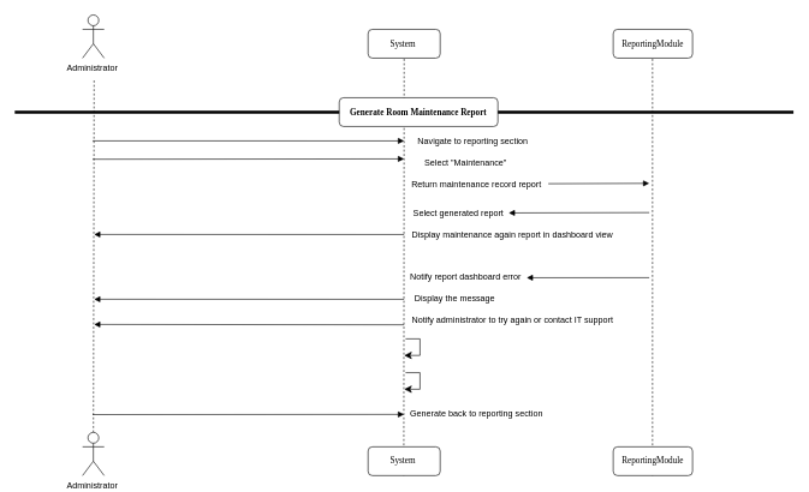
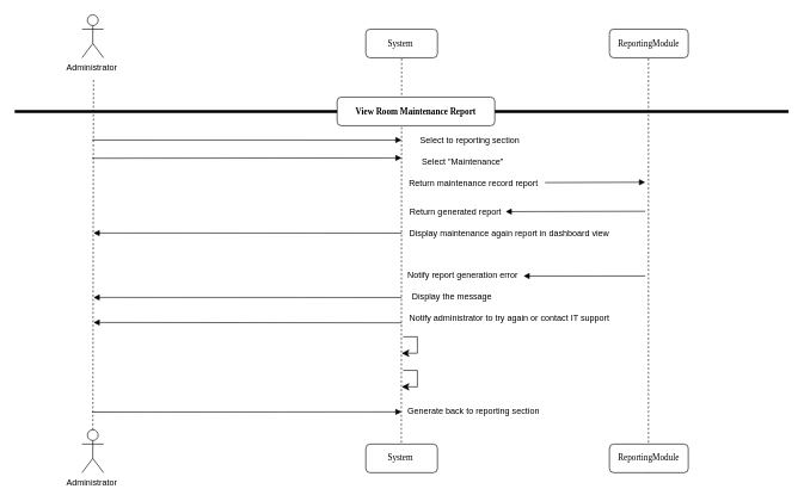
  <mxCell id="0" />
  <mxCell id="1" parent="0" />
  <mxCell id="2" value="ReportingModule" style="shape=umlLifeline;perimeter=lifelinePerimeter;whiteSpace=wrap;html=1;container=1;collapsible=0;recursiveResize=0;outlineConnect=0;rounded=1;shadow=0;comic=0;labelBackgroundColor=none;strokeWidth=1;fontFamily=Verdana;fontSize=12;align=center;" vertex="1" parent="1"><mxGeometry x="850" y="40" width="110" height="40" as="geometry" /></mxCell>
  <mxCell id="3" value="" style="endArrow=none;dashed=1;html=1;rounded=0;" edge="1" parent="1" source="21"><mxGeometry width="50" height="50" relative="1" as="geometry"><mxPoint x="130" y="690" as="sourcePoint" /><mxPoint x="130" y="110" as="targetPoint" /></mxGeometry></mxCell>
  <mxCell id="4" value="Administrator&amp;nbsp;" style="shape=umlActor;verticalLabelPosition=bottom;verticalAlign=top;html=1;outlineConnect=0;" vertex="1" parent="1"><mxGeometry x="114" y="20" width="30" height="60" as="geometry" /></mxCell>
  <mxCell id="5" value="System&amp;nbsp;" style="shape=umlLifeline;perimeter=lifelinePerimeter;whiteSpace=wrap;html=1;container=1;collapsible=0;recursiveResize=0;outlineConnect=0;rounded=1;shadow=0;comic=0;labelBackgroundColor=none;strokeWidth=1;fontFamily=Verdana;fontSize=12;align=center;" vertex="1" parent="1"><mxGeometry x="510" y="40" width="100" height="40" as="geometry" /></mxCell>
  <mxCell id="6" value="" style="endArrow=none;dashed=1;html=1;rounded=0;" edge="1" parent="1" source="20"><mxGeometry width="50" height="50" relative="1" as="geometry"><mxPoint x="560" y="690" as="sourcePoint" /><mxPoint x="560" y="80" as="targetPoint" /></mxGeometry></mxCell>
  <mxCell id="7" value="" style="endArrow=none;dashed=1;html=1;rounded=0;" edge="1" parent="1" source="14" target="2"><mxGeometry width="50" height="50" relative="1" as="geometry"><mxPoint x="850" y="690" as="sourcePoint" /><mxPoint x="750" y="-110" as="targetPoint" /></mxGeometry></mxCell>
  <mxCell id="8" value="" style="line;strokeWidth=4;html=1;perimeter=backbonePerimeter;points=[];outlineConnect=0;" vertex="1" parent="1"><mxGeometry x="20" y="150" width="1080" height="10" as="geometry" /></mxCell>
- <mxCell id="9" value="&lt;b&gt;Generate Room Maintenance Report&lt;/b&gt;" style="shape=umlLifeline;perimeter=lifelinePerimeter;whiteSpace=wrap;html=1;container=1;collapsible=0;recursiveResize=0;outlineConnect=0;rounded=1;shadow=0;comic=0;labelBackgroundColor=none;strokeWidth=1;fontFamily=Verdana;fontSize=12;align=center;" vertex="1" parent="1"><mxGeometry x="470" y="135" width="220" height="40" as="geometry" /></mxCell>
- <mxCell id="10" value="Navigate to reporting section" style="text;html=1;align=center;verticalAlign=middle;resizable=0;points=[];autosize=1;strokeColor=none;fillColor=none;" vertex="1" parent="1"><mxGeometry x="565" y="180" width="180" height="30" as="geometry" /></mxCell>
+ <mxCell id="9" value="&lt;b&gt;View Room Maintenance Report&lt;/b&gt;" style="shape=umlLifeline;perimeter=lifelinePerimeter;whiteSpace=wrap;html=1;container=1;collapsible=0;recursiveResize=0;outlineConnect=0;rounded=1;shadow=0;comic=0;labelBackgroundColor=none;strokeWidth=1;fontFamily=Verdana;fontSize=12;align=center;" vertex="1" parent="1"><mxGeometry x="470" y="135" width="220" height="40" as="geometry" /></mxCell>
+ <mxCell id="10" value="Select to reporting section" style="text;html=1;align=center;verticalAlign=middle;resizable=0;points=[];autosize=1;strokeColor=none;fillColor=none;" vertex="1" parent="1"><mxGeometry x="565" y="180" width="180" height="30" as="geometry" /></mxCell>
  <mxCell id="11" value="Select &quot;Maintenance&quot;" style="text;html=1;align=center;verticalAlign=middle;resizable=0;points=[];autosize=1;strokeColor=none;fillColor=none;" vertex="1" parent="1"><mxGeometry x="575" y="210" width="140" height="30" as="geometry" /></mxCell>
  <mxCell id="12" value="Return maintenance record report" style="text;html=1;align=center;verticalAlign=middle;resizable=0;points=[];autosize=1;strokeColor=none;fillColor=none;" vertex="1" parent="1"><mxGeometry x="550" y="240" width="220" height="30" as="geometry" /></mxCell>
- <mxCell id="13" value="Notify report dashboard error" style="text;html=1;align=center;verticalAlign=middle;resizable=0;points=[];autosize=1;strokeColor=none;fillColor=none;" vertex="1" parent="1"><mxGeometry x="555" y="370" width="180" height="30" as="geometry" /></mxCell>
+ <mxCell id="13" value="Notify report generation error" style="text;html=1;align=center;verticalAlign=middle;resizable=0;points=[];autosize=1;strokeColor=none;fillColor=none;" vertex="1" parent="1"><mxGeometry x="555" y="370" width="180" height="30" as="geometry" /></mxCell>
  <mxCell id="14" value="ReportingModule" style="shape=umlLifeline;perimeter=lifelinePerimeter;whiteSpace=wrap;html=1;container=1;collapsible=0;recursiveResize=0;outlineConnect=0;rounded=1;shadow=0;comic=0;labelBackgroundColor=none;strokeWidth=1;fontFamily=Verdana;fontSize=12;align=center;" vertex="1" parent="1"><mxGeometry x="850" y="620" width="110" height="40" as="geometry" /></mxCell>
  <mxCell id="15" value="" style="html=1;verticalAlign=bottom;endArrow=block;labelBackgroundColor=none;fontFamily=Verdana;fontSize=12;edgeStyle=elbowEdgeStyle;elbow=vertical;" edge="1" parent="1"><mxGeometry relative="1" as="geometry"><mxPoint x="900" y="294.58" as="sourcePoint" /><mxPoint x="705" y="294.58" as="targetPoint" /><Array as="points"><mxPoint x="695" y="295.08" /></Array></mxGeometry></mxCell>
  <mxCell id="16" value="" style="html=1;verticalAlign=bottom;endArrow=block;labelBackgroundColor=none;fontFamily=Verdana;fontSize=12;edgeStyle=elbowEdgeStyle;elbow=vertical;" edge="1" parent="1"><mxGeometry relative="1" as="geometry"><mxPoint x="560" y="325.06" as="sourcePoint" /><mxPoint x="130" y="324.58" as="targetPoint" /></mxGeometry></mxCell>
  <mxCell id="17" value="Display maintenance again report in dashboard view" style="text;html=1;align=center;verticalAlign=middle;resizable=0;points=[];autosize=1;strokeColor=none;fillColor=none;" vertex="1" parent="1"><mxGeometry x="560" y="310" width="300" height="30" as="geometry" /></mxCell>
  <mxCell id="18" value="" style="html=1;verticalAlign=bottom;endArrow=block;labelBackgroundColor=none;fontFamily=Verdana;fontSize=12;edgeStyle=elbowEdgeStyle;elbow=vertical;entryX=0.015;entryY=0.4;entryDx=0;entryDy=0;entryPerimeter=0;" edge="1" parent="1"><mxGeometry relative="1" as="geometry"><mxPoint x="128" y="194.99" as="sourcePoint" /><mxPoint x="560" y="194.5" as="targetPoint" /></mxGeometry></mxCell>
  <mxCell id="19" value="" style="html=1;verticalAlign=bottom;endArrow=block;labelBackgroundColor=none;fontFamily=Verdana;fontSize=12;edgeStyle=elbowEdgeStyle;elbow=vertical;" edge="1" parent="1"><mxGeometry relative="1" as="geometry"><mxPoint x="760" y="254.48" as="sourcePoint" /><mxPoint x="900" y="254" as="targetPoint" /></mxGeometry></mxCell>
  <mxCell id="20" value="System&amp;nbsp;" style="shape=umlLifeline;perimeter=lifelinePerimeter;whiteSpace=wrap;html=1;container=1;collapsible=0;recursiveResize=0;outlineConnect=0;rounded=1;shadow=0;comic=0;labelBackgroundColor=none;strokeWidth=1;fontFamily=Verdana;fontSize=12;align=center;" vertex="1" parent="1"><mxGeometry x="510" y="620" width="100" height="40" as="geometry" /></mxCell>
  <mxCell id="21" value="Administrator&amp;nbsp;" style="shape=umlActor;verticalLabelPosition=bottom;verticalAlign=top;html=1;outlineConnect=0;" vertex="1" parent="1"><mxGeometry x="114" y="600" width="30" height="60" as="geometry" /></mxCell>
  <mxCell id="22" value="" style="html=1;verticalAlign=bottom;endArrow=block;labelBackgroundColor=none;fontFamily=Verdana;fontSize=12;edgeStyle=elbowEdgeStyle;elbow=vertical;entryX=0.015;entryY=0.4;entryDx=0;entryDy=0;entryPerimeter=0;" edge="1" parent="1"><mxGeometry relative="1" as="geometry"><mxPoint x="128" y="220.49" as="sourcePoint" /><mxPoint x="560" y="220" as="targetPoint" /></mxGeometry></mxCell>
- <mxCell id="23" value="Select generated report" style="text;html=1;align=center;verticalAlign=middle;resizable=0;points=[];autosize=1;strokeColor=none;fillColor=none;" vertex="1" parent="1"><mxGeometry x="560" y="280" width="150" height="30" as="geometry" /></mxCell>
+ <mxCell id="23" value="Return generated report" style="text;html=1;align=center;verticalAlign=middle;resizable=0;points=[];autosize=1;strokeColor=none;fillColor=none;" vertex="1" parent="1"><mxGeometry x="560" y="280" width="150" height="30" as="geometry" /></mxCell>
  <mxCell id="24" value="" style="html=1;verticalAlign=bottom;endArrow=block;labelBackgroundColor=none;fontFamily=Verdana;fontSize=12;edgeStyle=elbowEdgeStyle;elbow=vertical;" edge="1" parent="1"><mxGeometry relative="1" as="geometry"><mxPoint x="900" y="385" as="sourcePoint" /><mxPoint x="730" y="384.58" as="targetPoint" /><Array as="points"><mxPoint x="720" y="385.08" /></Array></mxGeometry></mxCell>
  <mxCell id="25" value="Display the message" style="text;html=1;align=center;verticalAlign=middle;resizable=0;points=[];autosize=1;strokeColor=none;fillColor=none;" vertex="1" parent="1"><mxGeometry x="560" y="400" width="140" height="30" as="geometry" /></mxCell>
  <mxCell id="26" value="" style="html=1;verticalAlign=bottom;endArrow=block;labelBackgroundColor=none;fontFamily=Verdana;fontSize=12;edgeStyle=elbowEdgeStyle;elbow=vertical;" edge="1" parent="1"><mxGeometry relative="1" as="geometry"><mxPoint x="560" y="415.06" as="sourcePoint" /><mxPoint x="130" y="414.58" as="targetPoint" /></mxGeometry></mxCell>
  <mxCell id="27" value="" style="html=1;verticalAlign=bottom;endArrow=block;labelBackgroundColor=none;fontFamily=Verdana;fontSize=12;edgeStyle=elbowEdgeStyle;elbow=vertical;" edge="1" parent="1"><mxGeometry relative="1" as="geometry"><mxPoint x="560" y="450.48" as="sourcePoint" /><mxPoint x="130" y="450" as="targetPoint" /></mxGeometry></mxCell>
  <mxCell id="28" value="Notify administrator to try again or contact IT support" style="text;html=1;align=center;verticalAlign=middle;resizable=0;points=[];autosize=1;strokeColor=none;fillColor=none;" vertex="1" parent="1"><mxGeometry x="560" y="430" width="300" height="30" as="geometry" /></mxCell>
  <mxCell id="29" value="" style="edgeStyle=elbowEdgeStyle;elbow=horizontal;endArrow=classic;html=1;curved=0;rounded=0;endSize=8;startSize=8;entryX=0.02;entryY=0.089;entryDx=0;entryDy=0;entryPerimeter=0;" edge="1" parent="1"><mxGeometry width="50" height="50" relative="1" as="geometry"><mxPoint x="562" y="470" as="sourcePoint" /><mxPoint x="560" y="493" as="targetPoint" /><Array as="points"><mxPoint x="582" y="460" /></Array></mxGeometry></mxCell>
  <mxCell id="30" value="" style="edgeStyle=elbowEdgeStyle;elbow=horizontal;endArrow=classic;html=1;curved=0;rounded=0;endSize=8;startSize=8;entryX=0.02;entryY=0.089;entryDx=0;entryDy=0;entryPerimeter=0;" edge="1" parent="1"><mxGeometry width="50" height="50" relative="1" as="geometry"><mxPoint x="562" y="517" as="sourcePoint" /><mxPoint x="560" y="540" as="targetPoint" /><Array as="points"><mxPoint x="582" y="507" /></Array></mxGeometry></mxCell>
  <mxCell id="31" value="" style="html=1;verticalAlign=bottom;endArrow=block;labelBackgroundColor=none;fontFamily=Verdana;fontSize=12;edgeStyle=elbowEdgeStyle;elbow=vertical;entryX=0.015;entryY=0.4;entryDx=0;entryDy=0;entryPerimeter=0;" edge="1" parent="1"><mxGeometry relative="1" as="geometry"><mxPoint x="128" y="575.25" as="sourcePoint" /><mxPoint x="560" y="574.76" as="targetPoint" /></mxGeometry></mxCell>
  <mxCell id="32" value="Generate back to reporting section" style="text;html=1;align=center;verticalAlign=middle;resizable=0;points=[];autosize=1;strokeColor=none;fillColor=none;" vertex="1" parent="1"><mxGeometry x="560" y="560" width="200" height="30" as="geometry" /></mxCell>
